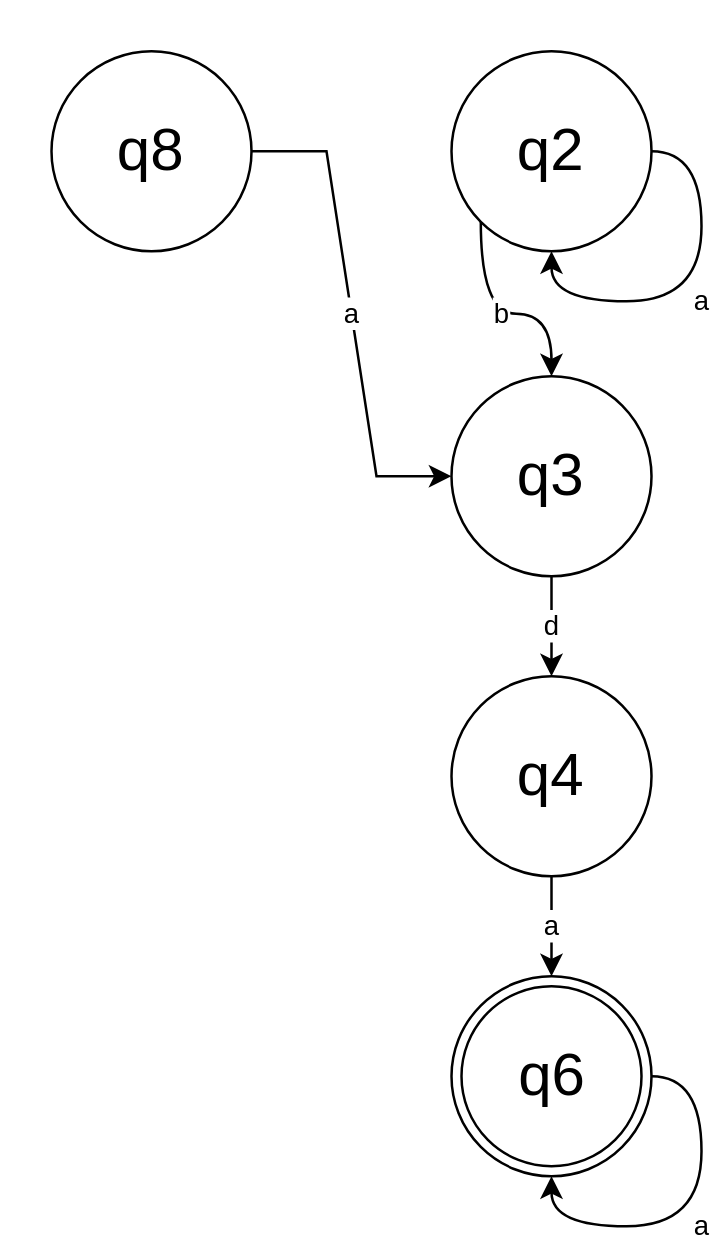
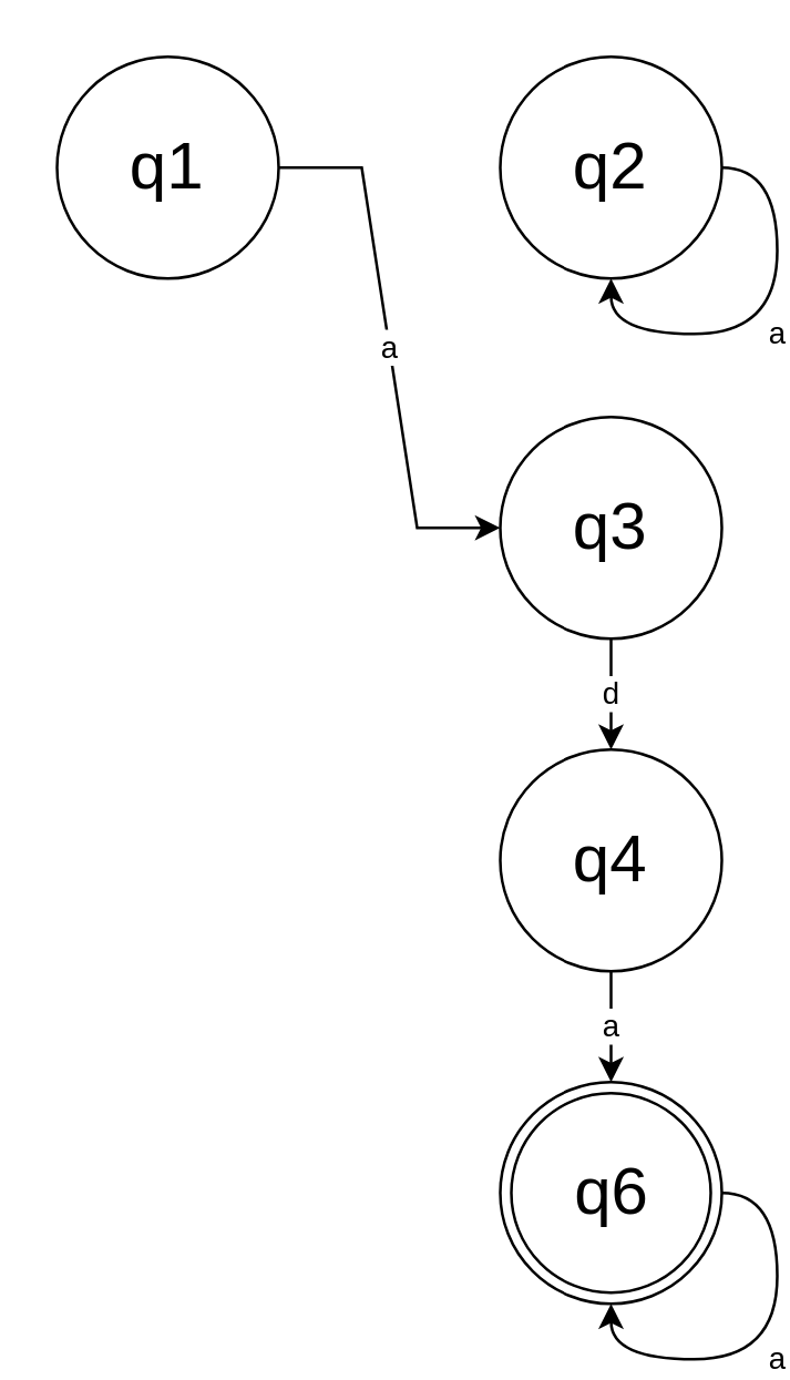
  <mxCell id="0" />
  <mxCell id="1" parent="0" />
  <mxCell id="2" value="a" style="edgeStyle=entityRelationEdgeStyle;rounded=0;orthogonalLoop=1;jettySize=auto;html=1;" parent="1" source="3" target="9" edge="1"><mxGeometry relative="1" as="geometry" /></mxCell>
- <mxCell id="3" value="&lt;font style=&quot;font-size: 24px&quot;&gt;q8&lt;/font&gt;" style="ellipse;whiteSpace=wrap;html=1;aspect=fixed;" parent="1" vertex="1"><mxGeometry x="20" y="20" width="80" height="80" as="geometry" /></mxCell>
- <mxCell id="4" value="b" style="edgeStyle=orthogonalEdgeStyle;curved=1;rounded=0;orthogonalLoop=1;jettySize=auto;html=1;exitX=0;exitY=1;exitDx=0;exitDy=0;" parent="1" source="5" target="9" edge="1"><mxGeometry relative="1" as="geometry" /></mxCell>
+ <mxCell id="3" value="&lt;font style=&quot;font-size: 24px&quot;&gt;q1&lt;/font&gt;" style="ellipse;whiteSpace=wrap;html=1;aspect=fixed;" parent="1" vertex="1"><mxGeometry x="20" y="20" width="80" height="80" as="geometry" /></mxCell>
  <mxCell id="5" value="&lt;font style=&quot;font-size: 24px&quot;&gt;q2&lt;/font&gt;" style="ellipse;whiteSpace=wrap;html=1;aspect=fixed;" parent="1" vertex="1"><mxGeometry x="180" y="20" width="80" height="80" as="geometry" /></mxCell>
  <mxCell id="6" value="a" style="edgeStyle=orthogonalEdgeStyle;curved=1;rounded=0;orthogonalLoop=1;jettySize=auto;html=1;exitX=1;exitY=0.5;exitDx=0;exitDy=0;entryX=0.5;entryY=1;entryDx=0;entryDy=0;" parent="1" source="5" target="5" edge="1"><mxGeometry relative="1" as="geometry" /></mxCell>
  <mxCell id="7" value="&lt;font style=&quot;font-size: 24px&quot;&gt;q6&lt;/font&gt;" style="ellipse;html=1;shape=endState;aspect=fixed;" parent="1" vertex="1"><mxGeometry x="180" y="390" width="80" height="80" as="geometry" /></mxCell>
  <mxCell id="8" value="d" style="edgeStyle=orthogonalEdgeStyle;curved=1;rounded=0;orthogonalLoop=1;jettySize=auto;html=1;exitX=0.5;exitY=1;exitDx=0;exitDy=0;" parent="1" source="9" target="11" edge="1"><mxGeometry relative="1" as="geometry" /></mxCell>
  <mxCell id="9" value="&lt;font style=&quot;font-size: 24px&quot;&gt;q3&lt;/font&gt;" style="ellipse;whiteSpace=wrap;html=1;aspect=fixed;" parent="1" vertex="1"><mxGeometry x="180" y="150" width="80" height="80" as="geometry" /></mxCell>
  <mxCell id="10" value="a" style="edgeStyle=orthogonalEdgeStyle;curved=1;rounded=0;orthogonalLoop=1;jettySize=auto;html=1;exitX=0.5;exitY=1;exitDx=0;exitDy=0;" parent="1" source="11" target="7" edge="1"><mxGeometry relative="1" as="geometry" /></mxCell>
  <mxCell id="11" value="&lt;font style=&quot;font-size: 24px&quot;&gt;q4&lt;/font&gt;" style="ellipse;whiteSpace=wrap;html=1;aspect=fixed;" parent="1" vertex="1"><mxGeometry x="180" y="270" width="80" height="80" as="geometry" /></mxCell>
  <mxCell id="12" value="a" style="edgeStyle=orthogonalEdgeStyle;curved=1;rounded=0;orthogonalLoop=1;jettySize=auto;html=1;exitX=1;exitY=0.5;exitDx=0;exitDy=0;entryX=0.5;entryY=1;entryDx=0;entryDy=0;" parent="1" source="7" target="7" edge="1"><mxGeometry relative="1" as="geometry" /></mxCell>
